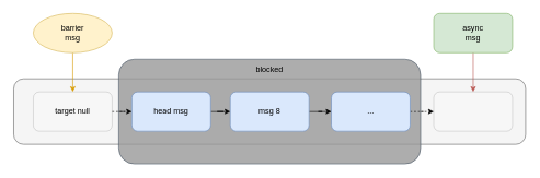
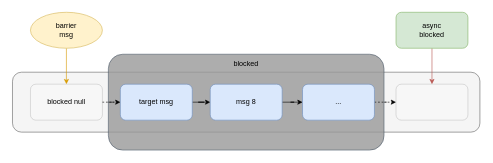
  <mxCell id="0" />
  <mxCell id="1" parent="0" />
  <mxCell id="2" value="" style="rounded=1;whiteSpace=wrap;html=1;fillColor=#f5f5f5;strokeColor=#666666;fontColor=#333333;" vertex="1" parent="1"><mxGeometry x="20" y="120" width="780" height="100" as="geometry" /></mxCell>
  <mxCell id="3" value="" style="rounded=1;whiteSpace=wrap;html=1;strokeColor=#314354;fontColor=#ffffff;fillColor=#999999;opacity=80;" vertex="1" parent="1"><mxGeometry x="180" y="90" width="460" height="160" as="geometry" /></mxCell>
  <mxCell id="4" value="" style="edgeStyle=orthogonalEdgeStyle;rounded=0;orthogonalLoop=1;jettySize=auto;html=1;" edge="1" parent="1" source="5" target="7"><mxGeometry relative="1" as="geometry" /></mxCell>
- <mxCell id="5" value="head msg" style="rounded=1;whiteSpace=wrap;html=1;fillColor=#dae8fc;strokeColor=#6c8ebf;" vertex="1" parent="1"><mxGeometry x="200" y="140" width="120" height="60" as="geometry" /></mxCell>
+ <mxCell id="5" value="target msg" style="rounded=1;whiteSpace=wrap;html=1;fillColor=#dae8fc;strokeColor=#6c8ebf;" vertex="1" parent="1"><mxGeometry x="200" y="140" width="120" height="60" as="geometry" /></mxCell>
  <mxCell id="6" value="" style="edgeStyle=orthogonalEdgeStyle;rounded=0;orthogonalLoop=1;jettySize=auto;html=1;" edge="1" parent="1" source="7" target="9"><mxGeometry relative="1" as="geometry" /></mxCell>
  <mxCell id="7" value="msg 8" style="rounded=1;whiteSpace=wrap;html=1;fillColor=#dae8fc;strokeColor=#6c8ebf;" vertex="1" parent="1"><mxGeometry x="350" y="140" width="120" height="60" as="geometry" /></mxCell>
  <mxCell id="8" value="" style="edgeStyle=orthogonalEdgeStyle;rounded=0;orthogonalLoop=1;jettySize=auto;html=1;dashed=1;" edge="1" parent="1" source="9" target="14"><mxGeometry relative="1" as="geometry" /></mxCell>
  <mxCell id="9" value="..." style="rounded=1;whiteSpace=wrap;html=1;fillColor=#dae8fc;strokeColor=#6c8ebf;" vertex="1" parent="1"><mxGeometry x="504" y="140" width="120" height="60" as="geometry" /></mxCell>
  <mxCell id="10" value="" style="edgeStyle=orthogonalEdgeStyle;rounded=0;orthogonalLoop=1;jettySize=auto;html=1;dashed=1;" edge="1" parent="1" source="11" target="5"><mxGeometry relative="1" as="geometry" /></mxCell>
- <mxCell id="11" value="target null" style="rounded=1;whiteSpace=wrap;html=1;opacity=20;" vertex="1" parent="1"><mxGeometry x="50" y="140" width="120" height="60" as="geometry" /></mxCell>
+ <mxCell id="11" value="blocked null" style="rounded=1;whiteSpace=wrap;html=1;opacity=20;" vertex="1" parent="1"><mxGeometry x="50" y="140" width="120" height="60" as="geometry" /></mxCell>
  <mxCell id="12" value="" style="edgeStyle=orthogonalEdgeStyle;rounded=0;orthogonalLoop=1;jettySize=auto;html=1;fillColor=#ffe6cc;strokeColor=#d79b00;" edge="1" parent="1" source="13" target="11"><mxGeometry relative="1" as="geometry" /></mxCell>
  <mxCell id="13" value="barrier&lt;br&gt;msg" style="ellipse;whiteSpace=wrap;html=1;fillColor=#fff2cc;strokeColor=#d6b656;" vertex="1" parent="1"><mxGeometry x="50" y="20" width="120" height="60" as="geometry" /></mxCell>
  <mxCell id="14" value="" style="rounded=1;whiteSpace=wrap;html=1;opacity=20;" vertex="1" parent="1"><mxGeometry x="660" y="140" width="120" height="60" as="geometry" /></mxCell>
  <mxCell id="15" value="" style="edgeStyle=orthogonalEdgeStyle;rounded=0;orthogonalLoop=1;jettySize=auto;html=1;fillColor=#f8cecc;strokeColor=#b85450;" edge="1" parent="1" source="16" target="14"><mxGeometry relative="1" as="geometry" /></mxCell>
- <mxCell id="16" value="async&lt;br&gt;msg" style="rounded=1;whiteSpace=wrap;html=1;fillColor=#d5e8d4;strokeColor=#82b366;" vertex="1" parent="1"><mxGeometry x="660" y="20" width="120" height="60" as="geometry" /></mxCell>
+ <mxCell id="16" value="async&lt;br&gt;blocked" style="rounded=1;whiteSpace=wrap;html=1;fillColor=#d5e8d4;strokeColor=#82b366;" vertex="1" parent="1"><mxGeometry x="660" y="20" width="120" height="60" as="geometry" /></mxCell>
  <mxCell id="17" value="blocked" style="text;html=1;strokeColor=none;fillColor=none;align=center;verticalAlign=middle;whiteSpace=wrap;rounded=0;" vertex="1" parent="1"><mxGeometry x="390" y="96" width="40" height="20" as="geometry" /></mxCell>
